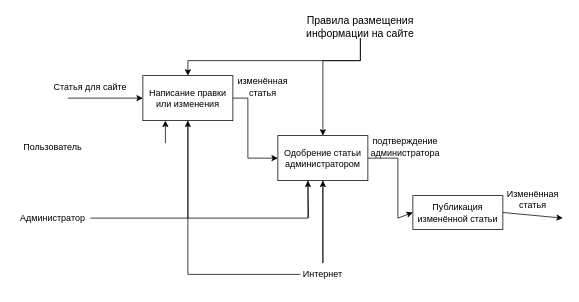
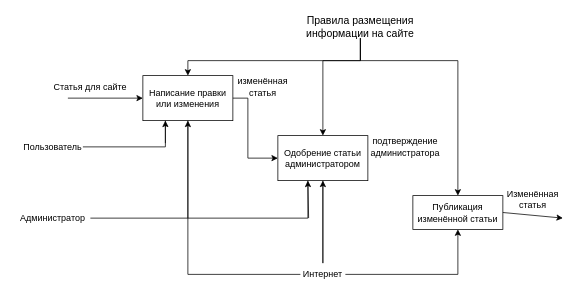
  <mxCell id="0" />
  <mxCell id="1" parent="0" />
  <mxCell id="2" value="Написание правки или изменения" style="rounded=0;whiteSpace=wrap;html=1;" vertex="1" parent="1"><mxGeometry x="190" y="100" width="120" height="60" as="geometry" /></mxCell>
  <mxCell id="3" value="Одобрение статьи&lt;br&gt;администратором" style="rounded=0;whiteSpace=wrap;html=1;" vertex="1" parent="1"><mxGeometry x="370" y="180" width="120" height="60" as="geometry" /></mxCell>
  <mxCell id="4" value="Публикация изменённой статьи" style="rounded=0;whiteSpace=wrap;html=1;" vertex="1" parent="1"><mxGeometry x="550" y="260" width="120" height="45" as="geometry" /></mxCell>
  <mxCell id="5" value="Пользователь" style="text;html=1;strokeColor=none;fillColor=none;align=center;verticalAlign=middle;whiteSpace=wrap;rounded=0;" vertex="1" parent="1"><mxGeometry x="30" y="180" width="80" height="30" as="geometry" /></mxCell>
  <mxCell id="6" value="Администратор" style="text;html=1;strokeColor=none;fillColor=none;align=center;verticalAlign=middle;whiteSpace=wrap;rounded=0;" vertex="1" parent="1"><mxGeometry x="20" y="275" width="100" height="30" as="geometry" /></mxCell>
  <mxCell id="7" value="Интернет" style="text;html=1;strokeColor=none;fillColor=none;align=center;verticalAlign=middle;whiteSpace=wrap;rounded=0;" vertex="1" parent="1"><mxGeometry x="400" y="350" width="60" height="30" as="geometry" /></mxCell>
  <mxCell id="8" value="" style="endArrow=none;html=1;rounded=0;exitX=0.5;exitY=0;exitDx=0;exitDy=0;entryX=0.5;entryY=1;entryDx=0;entryDy=0;" edge="1" parent="1" source="7" target="3"><mxGeometry width="50" height="50" relative="1" as="geometry"><mxPoint x="380" y="370" as="sourcePoint" /><mxPoint x="430" y="320" as="targetPoint" /></mxGeometry></mxCell>
  <mxCell id="9" value="" style="endArrow=none;html=1;rounded=0;entryX=0.5;entryY=1;entryDx=0;entryDy=0;exitX=0;exitY=0.5;exitDx=0;exitDy=0;" edge="1" parent="1" source="7" target="2"><mxGeometry width="50" height="50" relative="1" as="geometry"><mxPoint x="430" y="350" as="sourcePoint" /><mxPoint x="480" y="300" as="targetPoint" /><Array as="points"><mxPoint x="250" y="365" /></Array></mxGeometry></mxCell>
  <mxCell id="10" value="" style="endArrow=none;html=1;rounded=0;exitX=1;exitY=0.5;exitDx=0;exitDy=0;" edge="1" parent="1" source="6"><mxGeometry width="50" height="50" relative="1" as="geometry"><mxPoint x="170" y="290" as="sourcePoint" /><mxPoint x="410" y="240" as="targetPoint" /><Array as="points"><mxPoint x="410" y="290" /></Array></mxGeometry></mxCell>
+ <mxCell id="11" value="" style="endArrow=none;html=1;rounded=0;exitX=1;exitY=0.5;exitDx=0;exitDy=0;entryX=0.25;entryY=1;entryDx=0;entryDy=0;" edge="1" parent="1" source="5" target="2"><mxGeometry width="50" height="50" relative="1" as="geometry"><mxPoint x="150" y="210" as="sourcePoint" /><mxPoint x="200" y="160" as="targetPoint" /><Array as="points"><mxPoint x="220" y="195" /></Array></mxGeometry></mxCell>
  <mxCell id="12" value="" style="endArrow=classic;html=1;rounded=0;" edge="1" parent="1"><mxGeometry width="50" height="50" relative="1" as="geometry"><mxPoint x="220" y="190" as="sourcePoint" /><mxPoint x="220" y="160" as="targetPoint" /></mxGeometry></mxCell>
  <mxCell id="13" value="" style="endArrow=classic;html=1;rounded=0;exitX=1;exitY=0.5;exitDx=0;exitDy=0;entryX=0;entryY=0.5;entryDx=0;entryDy=0;" edge="1" parent="1" source="2" target="3"><mxGeometry width="50" height="50" relative="1" as="geometry"><mxPoint x="380" y="130" as="sourcePoint" /><mxPoint x="430" y="80" as="targetPoint" /><Array as="points"><mxPoint x="330" y="130" /><mxPoint x="330" y="210" /></Array></mxGeometry></mxCell>
- <mxCell id="14" value="" style="endArrow=classic;html=1;rounded=0;exitX=1;exitY=0.5;exitDx=0;exitDy=0;entryX=0;entryY=0.5;entryDx=0;entryDy=0;" edge="1" parent="1" source="3" target="4"><mxGeometry width="50" height="50" relative="1" as="geometry"><mxPoint x="560" y="200" as="sourcePoint" /><mxPoint x="610" y="150" as="targetPoint" /><Array as="points"><mxPoint x="530" y="210" /><mxPoint x="530" y="290" /></Array></mxGeometry></mxCell>
+ <mxCell id="15" value="" style="endArrow=classic;html=1;rounded=0;exitX=1;exitY=0.5;exitDx=0;exitDy=0;entryX=0.5;entryY=1;entryDx=0;entryDy=0;" edge="1" parent="1" source="7" target="4"><mxGeometry width="50" height="50" relative="1" as="geometry"><mxPoint x="530" y="390" as="sourcePoint" /><mxPoint x="580" y="340" as="targetPoint" /><Array as="points"><mxPoint x="610" y="365" /></Array></mxGeometry></mxCell>
  <mxCell id="16" value="" style="endArrow=classic;html=1;rounded=0;" edge="1" parent="1"><mxGeometry width="50" height="50" relative="1" as="geometry"><mxPoint x="430" y="350" as="sourcePoint" /><mxPoint x="430" y="240" as="targetPoint" /></mxGeometry></mxCell>
  <mxCell id="17" value="" style="endArrow=classic;html=1;rounded=0;" edge="1" parent="1"><mxGeometry width="50" height="50" relative="1" as="geometry"><mxPoint x="411" y="290" as="sourcePoint" /><mxPoint x="410" y="240" as="targetPoint" /></mxGeometry></mxCell>
  <mxCell id="18" value="" style="endArrow=classic;html=1;rounded=0;" edge="1" parent="1"><mxGeometry width="50" height="50" relative="1" as="geometry"><mxPoint x="250" y="290" as="sourcePoint" /><mxPoint x="250" y="160" as="targetPoint" /></mxGeometry></mxCell>
  <mxCell id="19" value="" style="endArrow=classic;html=1;rounded=0;exitX=1;exitY=0.5;exitDx=0;exitDy=0;" edge="1" parent="1" source="4"><mxGeometry width="50" height="50" relative="1" as="geometry"><mxPoint x="740" y="300" as="sourcePoint" /><mxPoint x="750" y="290" as="targetPoint" /></mxGeometry></mxCell>
  <mxCell id="20" value="Правила размещения информации на сайте" style="text;html=1;strokeColor=none;fillColor=none;align=center;verticalAlign=middle;whiteSpace=wrap;rounded=0;fontSize=14;" vertex="1" parent="1"><mxGeometry x="405" y="20" width="150" height="30" as="geometry" /></mxCell>
  <mxCell id="21" value="" style="endArrow=classic;html=1;rounded=0;exitX=0.5;exitY=1;exitDx=0;exitDy=0;entryX=0.5;entryY=0;entryDx=0;entryDy=0;" edge="1" parent="1" source="20" target="3"><mxGeometry width="50" height="50" relative="1" as="geometry"><mxPoint x="530" y="150" as="sourcePoint" /><mxPoint x="580" y="100" as="targetPoint" /><Array as="points"><mxPoint x="480" y="80" /><mxPoint x="430" y="80" /></Array></mxGeometry></mxCell>
+ <mxCell id="22" value="" style="endArrow=classic;html=1;rounded=0;exitX=0.5;exitY=1;exitDx=0;exitDy=0;entryX=0.5;entryY=0;entryDx=0;entryDy=0;" edge="1" parent="1" source="20" target="4"><mxGeometry width="50" height="50" relative="1" as="geometry"><mxPoint x="490" y="60" as="sourcePoint" /><mxPoint x="440" y="190" as="targetPoint" /><Array as="points"><mxPoint x="480" y="80" /><mxPoint x="610" y="80" /></Array></mxGeometry></mxCell>
  <mxCell id="23" value="Изменённая статья" style="text;html=1;strokeColor=none;fillColor=none;align=center;verticalAlign=middle;whiteSpace=wrap;rounded=0;" vertex="1" parent="1"><mxGeometry x="680" y="250" width="60" height="30" as="geometry" /></mxCell>
  <mxCell id="24" value="подтверждение администратора" style="text;html=1;strokeColor=none;fillColor=none;align=center;verticalAlign=middle;whiteSpace=wrap;rounded=0;" vertex="1" parent="1"><mxGeometry x="510" y="180" width="60" height="30" as="geometry" /></mxCell>
  <mxCell id="25" value="изменённая статья" style="text;html=1;strokeColor=none;fillColor=none;align=center;verticalAlign=middle;whiteSpace=wrap;rounded=0;" vertex="1" parent="1"><mxGeometry x="320" y="100" width="60" height="30" as="geometry" /></mxCell>
  <mxCell id="26" value="" style="endArrow=classic;html=1;rounded=0;entryX=0.5;entryY=0;entryDx=0;entryDy=0;" edge="1" parent="1" target="2"><mxGeometry width="50" height="50" relative="1" as="geometry"><mxPoint x="480" y="50" as="sourcePoint" /><mxPoint x="330" y="30" as="targetPoint" /><Array as="points"><mxPoint x="480" y="80" /><mxPoint x="250" y="80" /></Array></mxGeometry></mxCell>
  <mxCell id="27" value="" style="endArrow=classic;html=1;rounded=0;entryX=0;entryY=0.5;entryDx=0;entryDy=0;" edge="1" parent="1" target="2"><mxGeometry width="50" height="50" relative="1" as="geometry"><mxPoint x="90" y="130" as="sourcePoint" /><mxPoint x="120" y="130" as="targetPoint" /></mxGeometry></mxCell>
  <mxCell id="28" value="Статья для сайте" style="text;html=1;strokeColor=none;fillColor=none;align=center;verticalAlign=middle;whiteSpace=wrap;rounded=0;" vertex="1" parent="1"><mxGeometry x="70" y="100" width="100" height="30" as="geometry" /></mxCell>
